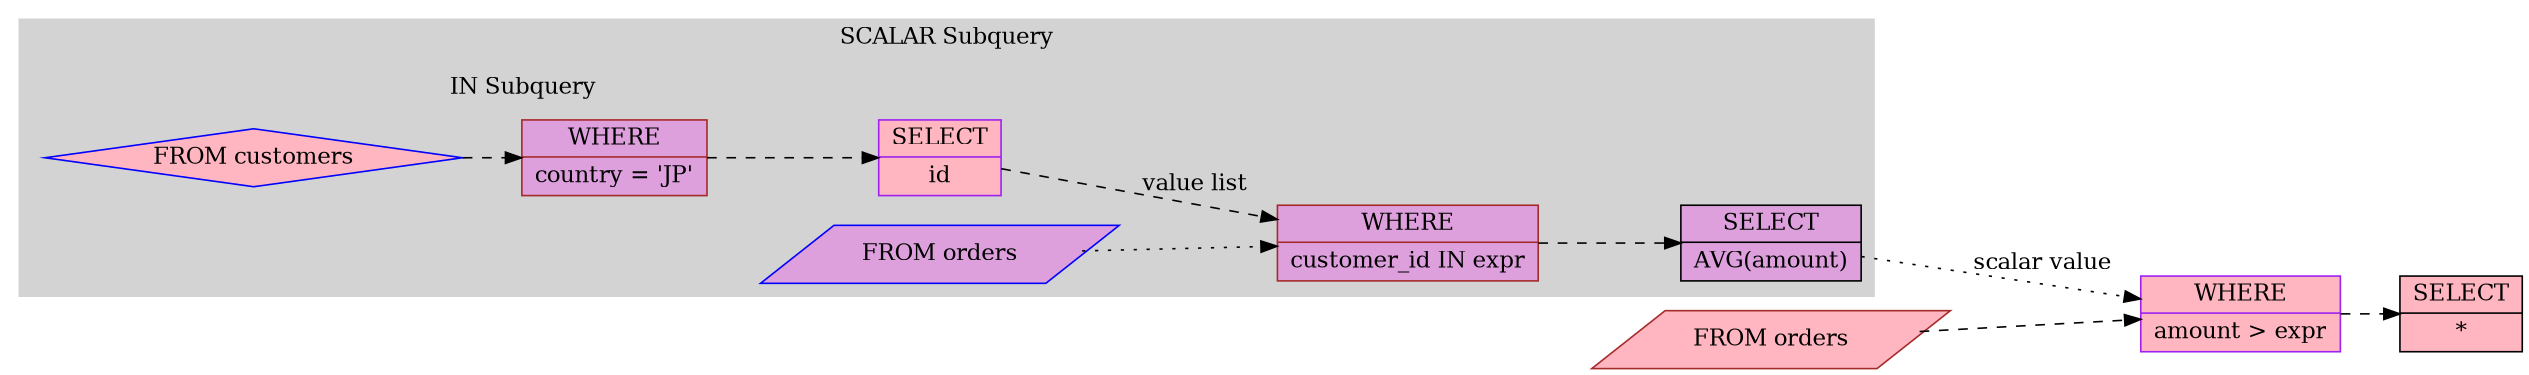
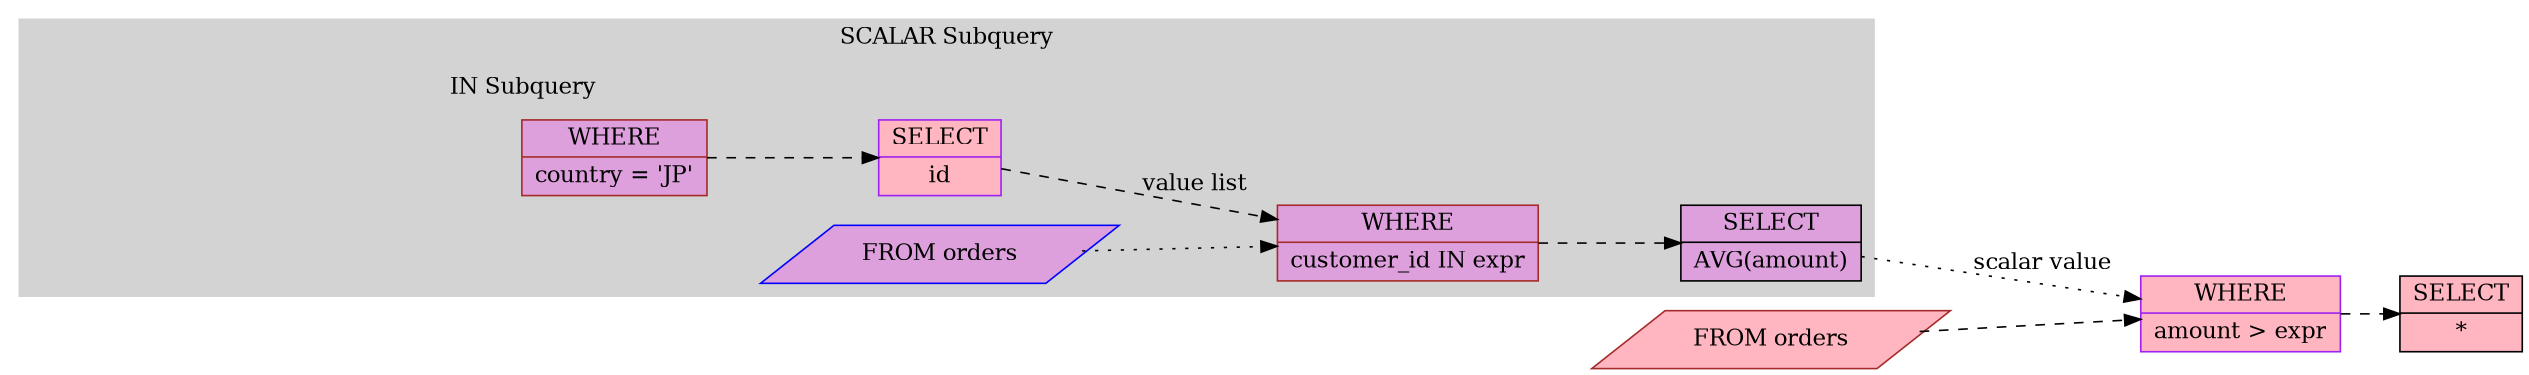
  digraph {
    rankdir=LR
    fontname="DejaVu Serif"
    node [color=brown fillcolor=lightpink shape=record style=filled fontname="DejaVu Serif"]
    edge [style=dashed fontname="DejaVu Serif"]
-   n1 [color=blue label="FROM customers" shape=diamond]
    n2 [fillcolor=plum label="WHERE|country = 'JP'"]
    n3 [color=purple label="SELECT|id"]
    n4 [color=blue fillcolor=plum label="FROM orders" shape=parallelogram]
    n5 [fillcolor=plum label="WHERE|customer_id IN expr"]
    n6 [color=black fillcolor=plum label="SELECT|AVG(amount)"]
    n7 [label="FROM orders" shape=parallelogram]
    n8 [label="WHERE|amount \> expr" color=purple]
    n9 [label="SELECT|*" color=black]
    subgraph cluster_1 {
      color=lightgrey
      label="SCALAR Subquery"
      style=filled
      n4
      n5
      n6
      subgraph cluster_2 {
        color=lightgrey
        label="IN Subquery"
        style=filled
-       n1
        n2
        n3
      }
    }
-   n1 -> n2
    n2 -> n3
    n3 -> n5 [label="value list"]
    n4 -> n5 [style=dotted]
    n5 -> n6
    n6 -> n8 [label="scalar value" style=dotted]
    n7 -> n8
    n8 -> n9
  }
